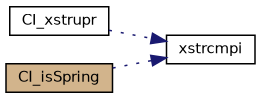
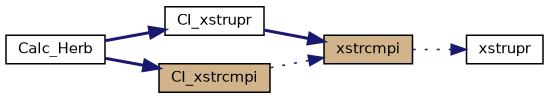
  digraph {
    rankdir=LR
    node [color=black fillcolor=white fontname=Helvetica fontsize=10 shape=record style=filled]
    edge [color=midnightblue fontname=Helvetica fontsize=10 labelfontname=Helvetica labelfontsize=10 style=dotted]
+   n1 [fontcolor=black height=0.2 label=Calc_Herb width=0.4]
    n2 [height=0.2 label=CI_xstrupr width=0.4]
-   n3 [fillcolor=tan height=0.2 label=CI_isSpring width=0.4]
-   n4 [height=0.2 label=xstrcmpi width=0.4]
-   n2 -> n4
+   n3 [fillcolor=tan height=0.2 label=CI_xstrcmpi width=0.4]
+   n4 [fillcolor=tan height=0.2 label=xstrcmpi width=0.4]
+   n5 [height=0.2 label=xstrupr width=0.4]
+   n1 -> n2 [style=bold]
+   n1 -> n3 [style=bold]
+   n2 -> n4 [style=bold]
    n3 -> n4
+   n4 -> n5
  }
